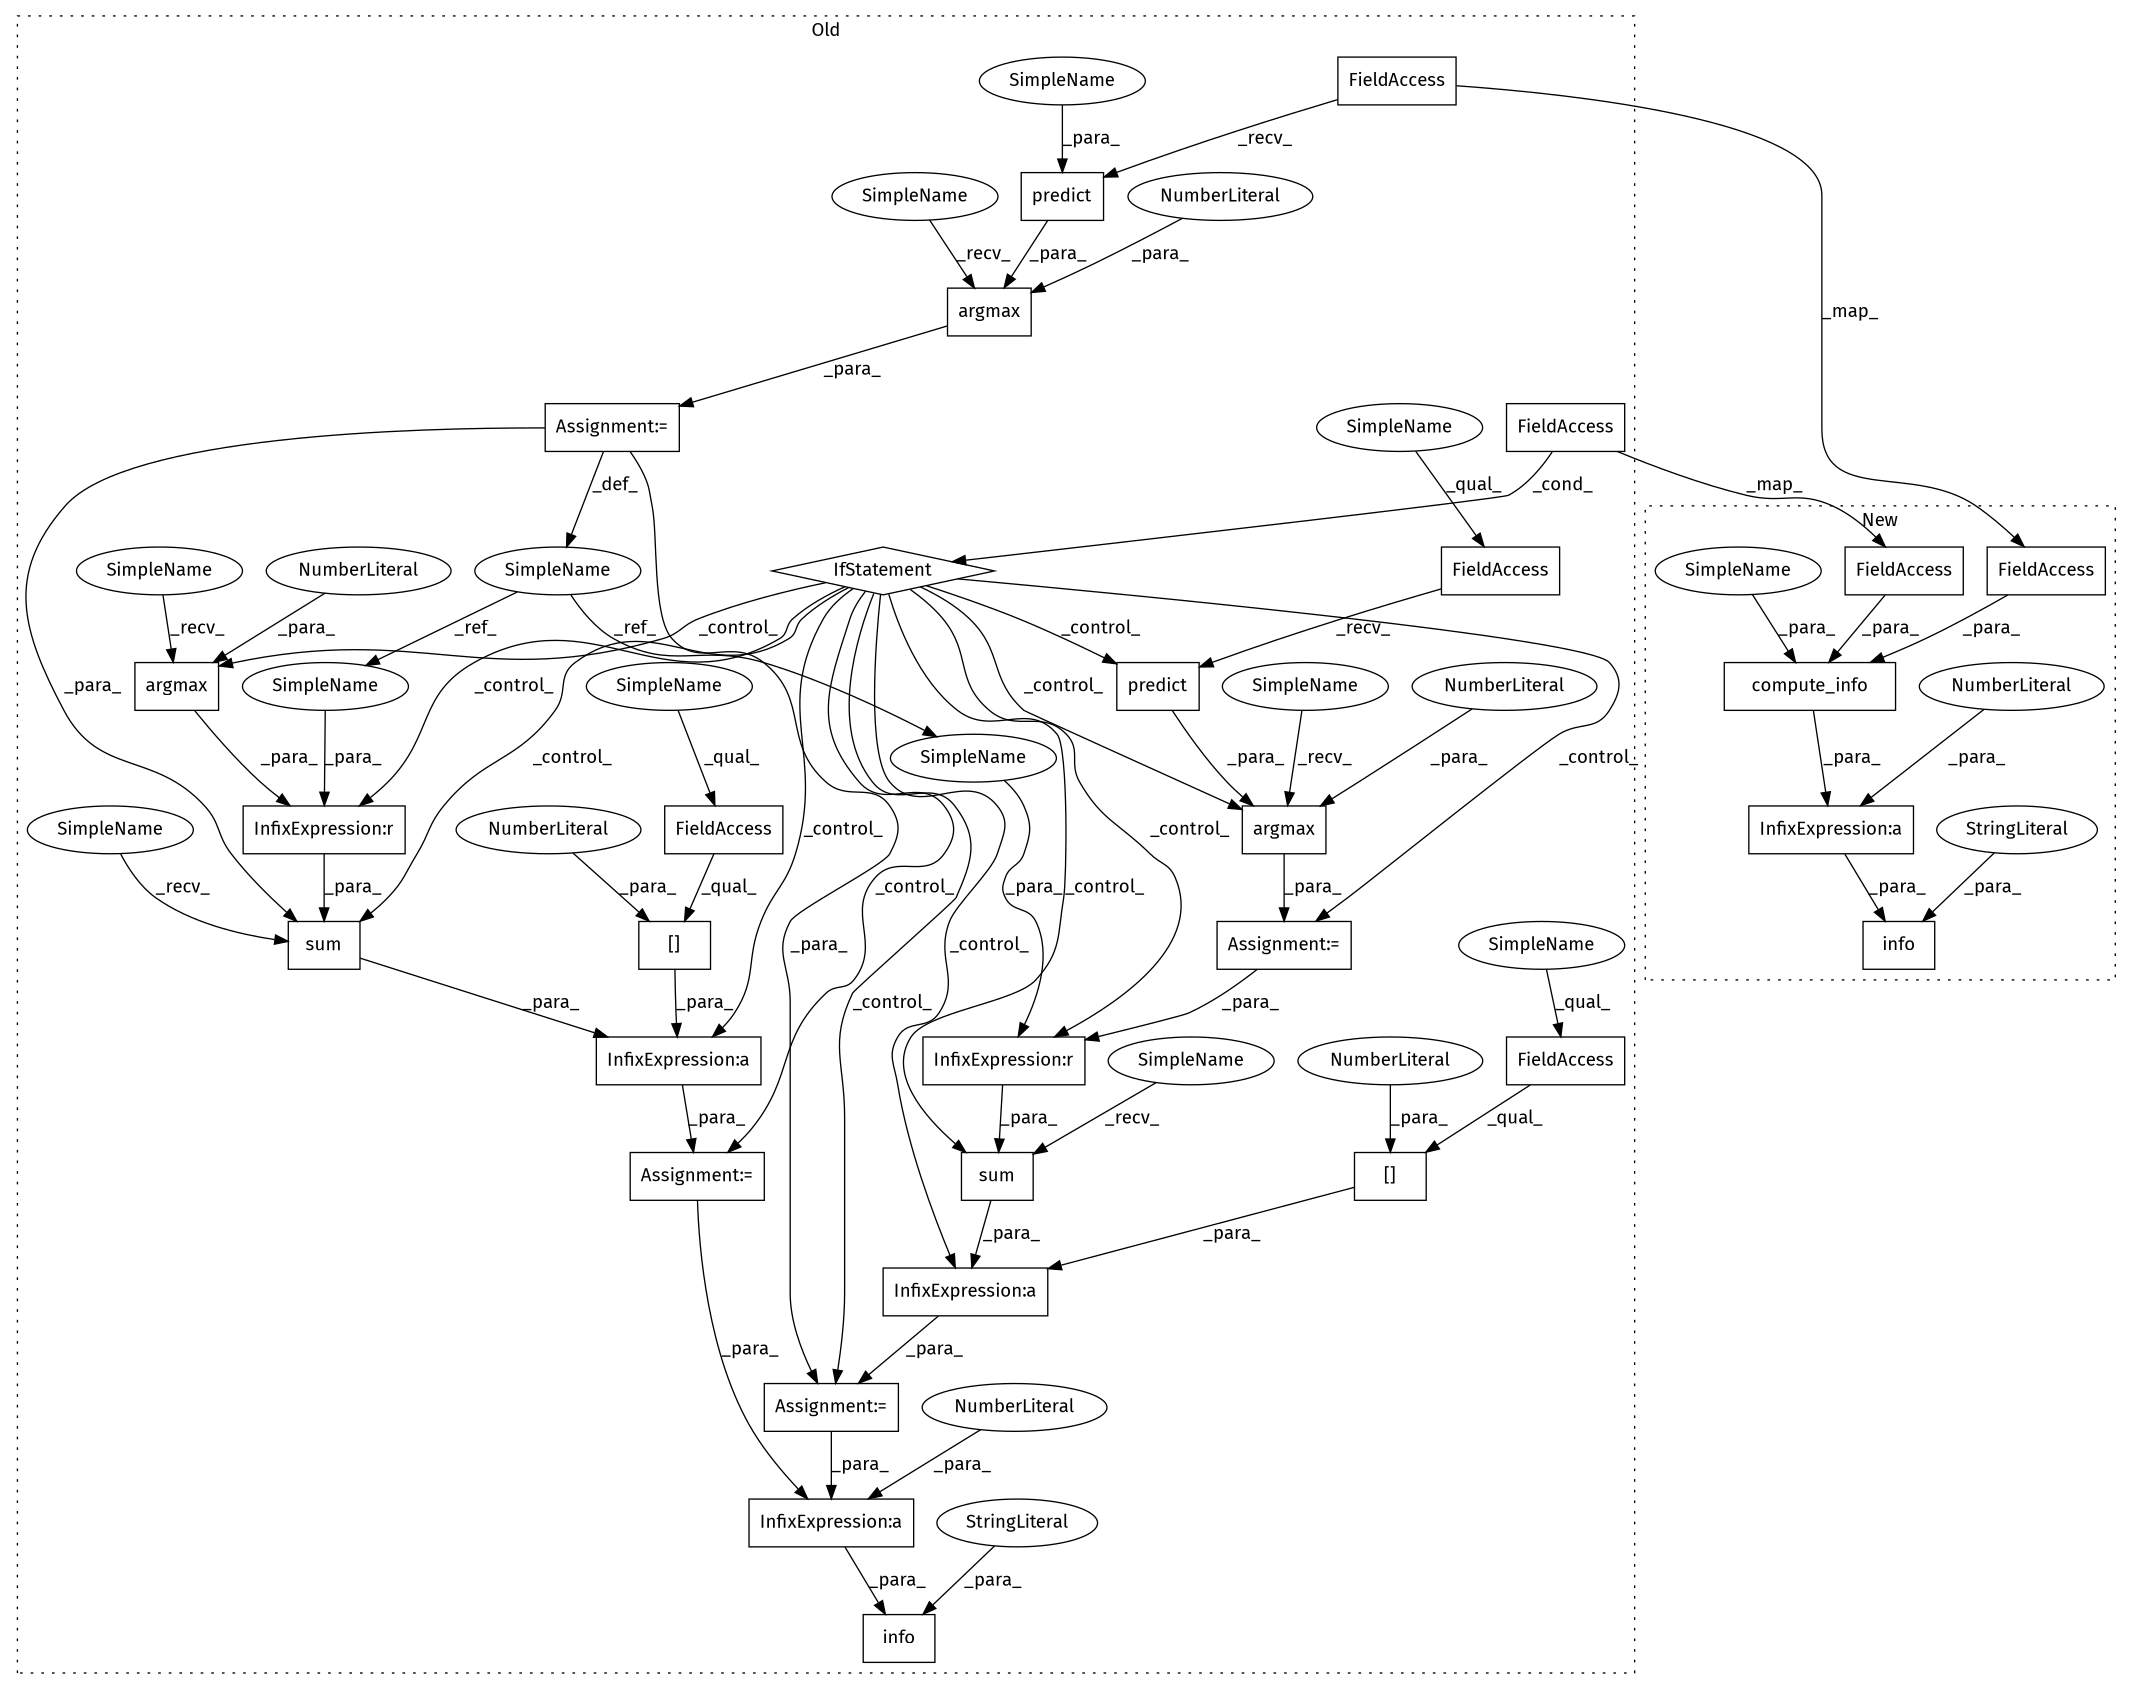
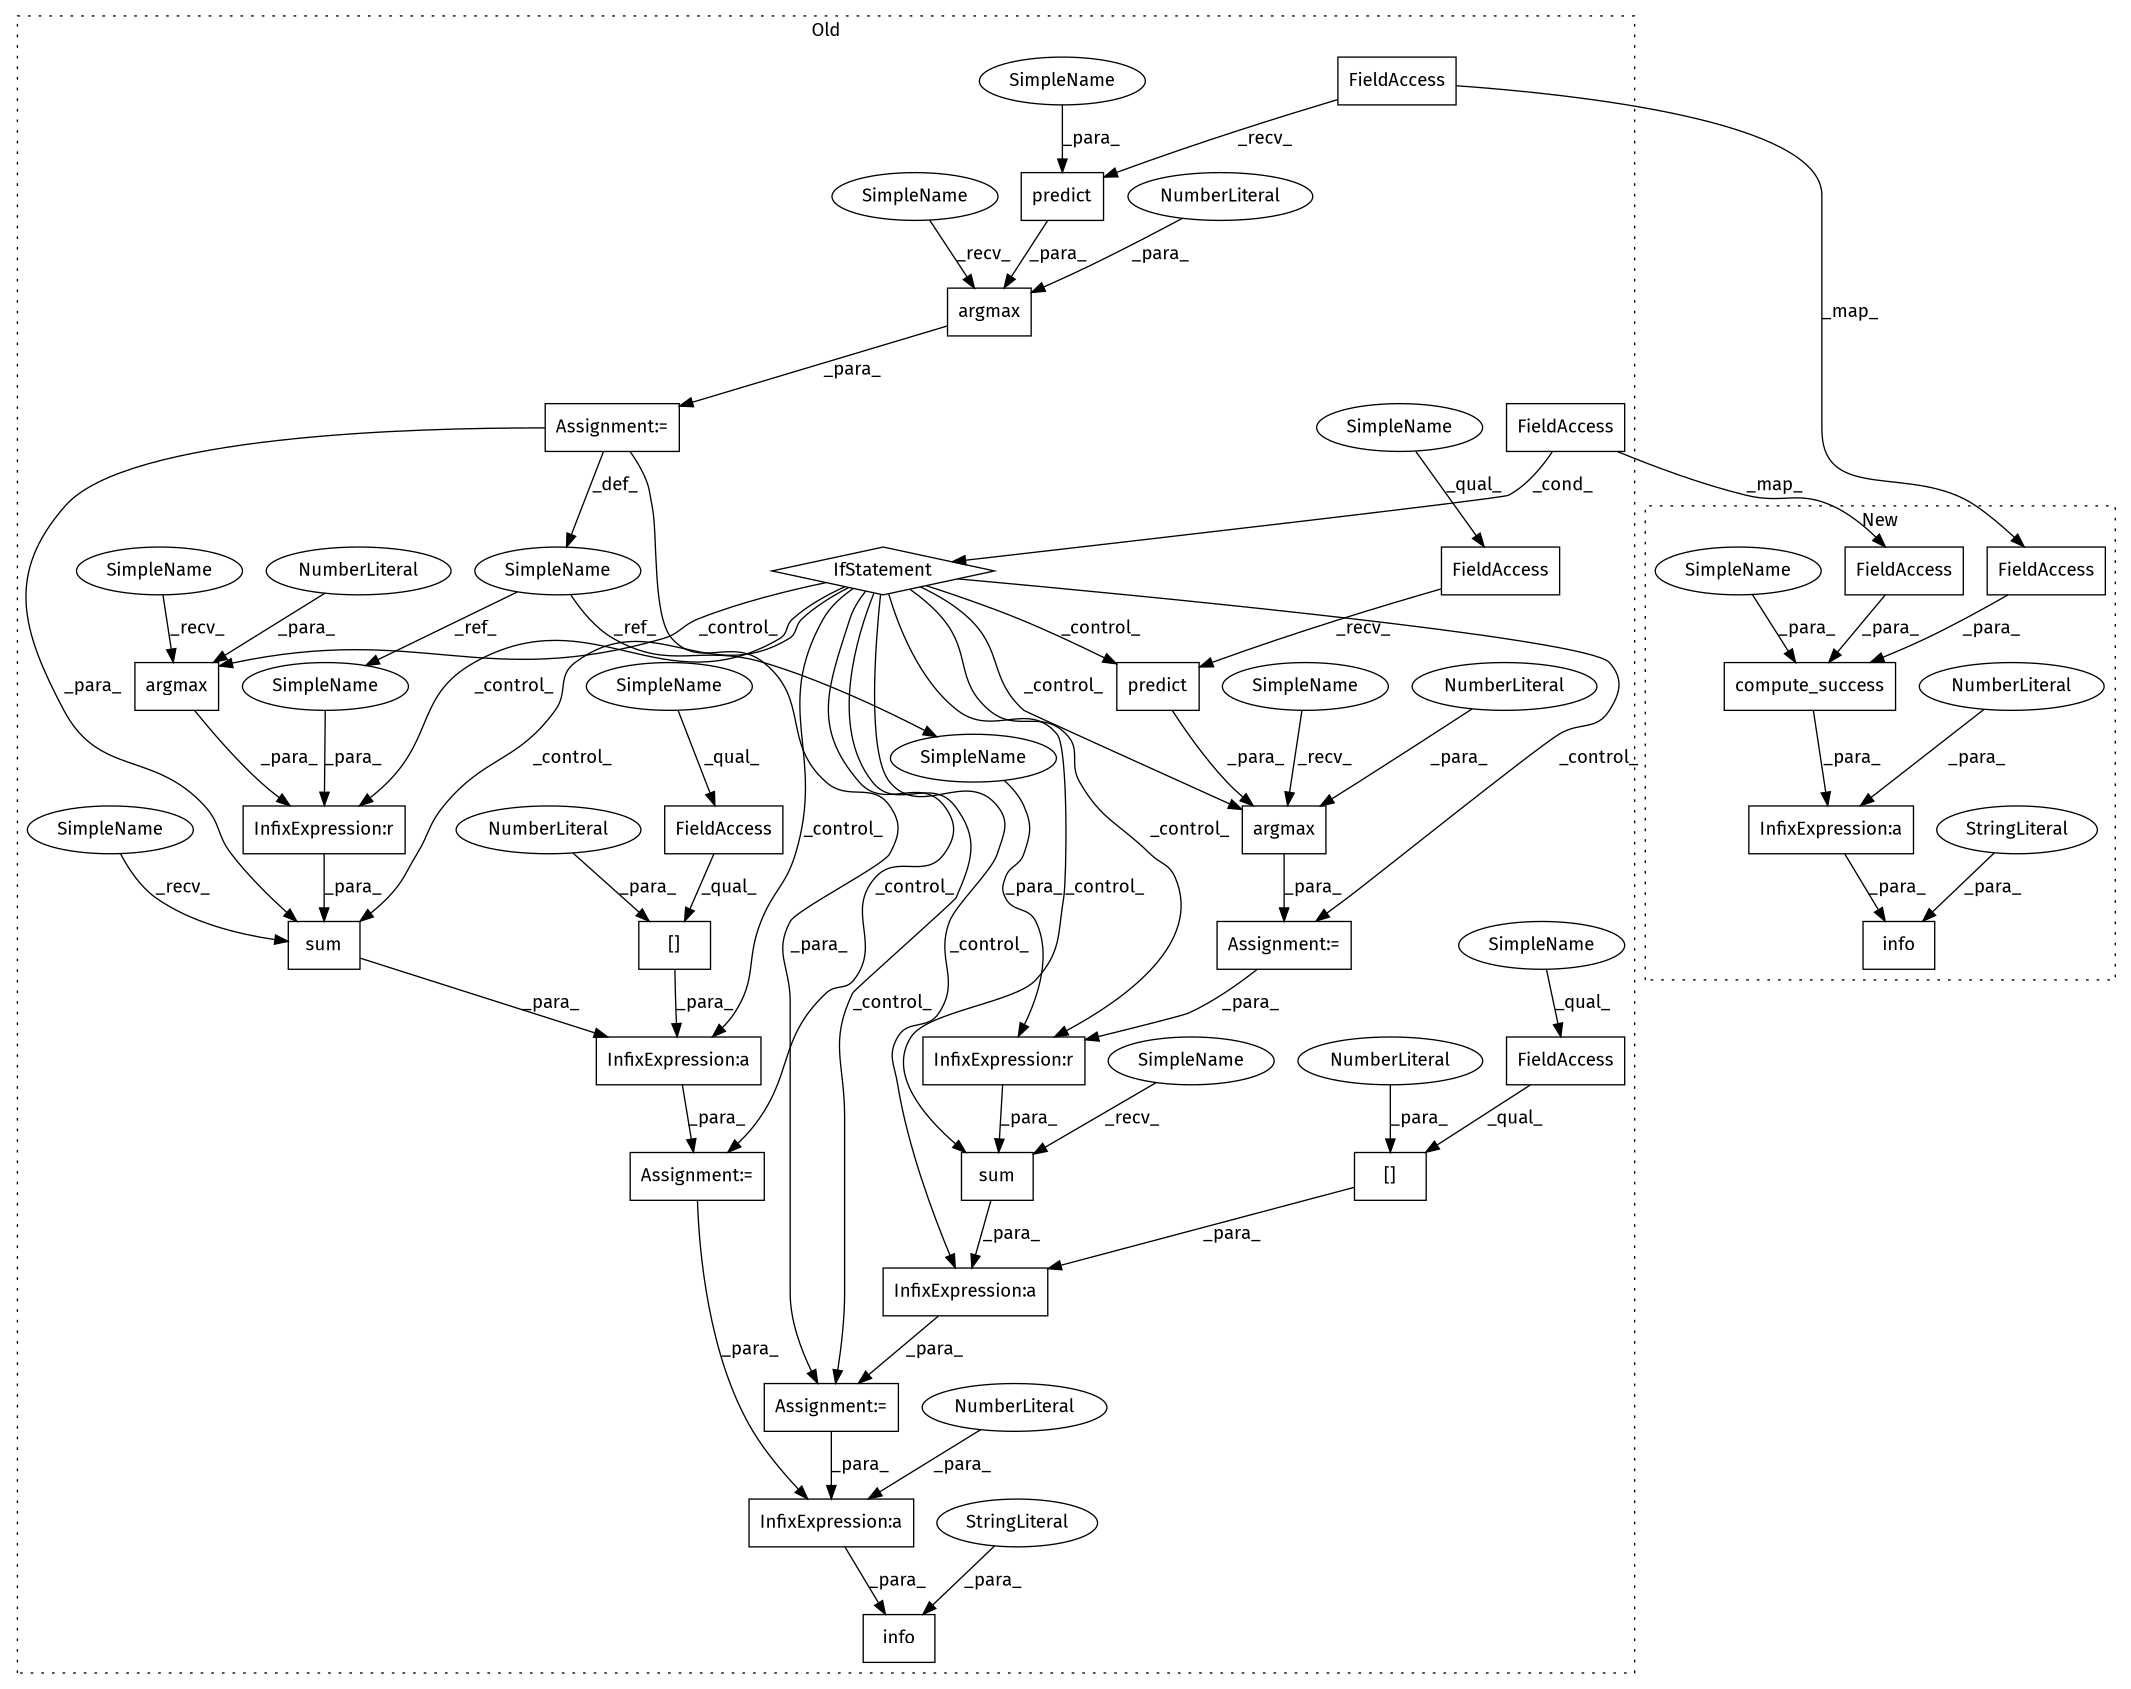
  digraph {
    fontname="Fira Sans"
    node [a=42 l=1 s=13860 shape=box fontname="Fira Sans"]
    edge [fontname="Fira Sans"]
    n1 [a=32 l="5,1" label=info s="13894,13946"]
    n2 [a=45 l=36 label=StringLiteral s=13899 shape=ellipse]
    n3 [a=27 l=3 label="InfixExpression:a" s=13857]
    n4 [a=2 l="12,1" label="[]" s="13860,13873"]
    n5 [a=34 label=NumberLiteral s=13872 shape=ellipse]
    n6 [a=32 l="4,1" label=sum s="13834,13856"]
    n7 [a=27 l=4 label="InfixExpression:r" s=13847]
    n8 [a=32 l="7,1" label=argmax s="13606,13645"]
    n9 [a=34 label=NumberLiteral s=13644 shape=ellipse]
    n10 [a=22 l=11 label=FieldAccess]
    n11 [a=27 l=3 label="InfixExpression:a" s=13726]
    n12 [a=2 l="12,1" label="[]" s="13729,13742"]
    n13 [a=34 label=NumberLiteral s=13741 shape=ellipse]
    n14 [a=27 l=4 label="InfixExpression:r" s=13704]
    n15 [a=22 l=11 label=FieldAccess s=13729]
    n16 [a=25 l="4,2" label=IfStatement s="13652,13669" shape=diamond]
    n17 [a=32 l="8,1" label=predict s="13629,13642"]
    n18 [a=32 l="4,1" label=sum s="13691,13725"]
    n19 [l=9 label=SimpleName s=13590 shape=ellipse]
    n20 [a=7 label="Assignment:=" s=13599]
    n21 [a=7 label="Assignment:=" s=13826]
    n22 [a=7 label="Assignment:=" s=13683]
    n23 [a=22 l=13 label=FieldAccess s=13656]
    n24 [a=22 l=15 label=FieldAccess s=13613]
    n25 [a=32 l="7,1" label=argmax s="13714,13724"]
    n26 [a=34 label=NumberLiteral s=13723 shape=ellipse]
    n27 [a=32 l="7,1" label=argmax s="13778,13813"]
    n28 [a=34 label=NumberLiteral s=13812 shape=ellipse]
    n29 [a=27 l=3 label="InfixExpression:a" s=13939]
    n30 [a=34 l=3 label=NumberLiteral s=13936 shape=ellipse]
    n31 [a=32 l="8,1" label=predict s="13801,13810"]
    n32 [a=22 l=15 label=FieldAccess s=13785]
    n33 [a=7 label="Assignment:=" s=13771]
    n34 [l=4 label=SimpleName s=13785 shape=ellipse]
    n35 [l=5 label=SimpleName shape=ellipse]
    n36 [l=5 label=SimpleName s=13637 shape=ellipse]
    n37 [l=5 label=SimpleName s=13729 shape=ellipse]
    n38 [l=9 label=SimpleName s=13695 shape=ellipse]
    n39 [l=9 label=SimpleName s=13838 shape=ellipse]
    n40 [l=5 label=SimpleName s=13708 shape=ellipse]
    n41 [l=5 label=SimpleName s=13828 shape=ellipse]
    n42 [l=5 label=SimpleName s=13600 shape=ellipse]
    n43 [l=5 label=SimpleName s=13772 shape=ellipse]
    n44 [l=5 label=SimpleName s=13685 shape=ellipse]
-   n45 [a=32 l="16,1" label=compute_info s="13635,13690"]
+   n45 [a=32 l="16,1" label=compute_success s="13635,13690"]
    n46 [a=27 l=3 label="InfixExpression:a" s=13632]
    n47 [a=34 l=3 label=NumberLiteral s=13629 shape=ellipse]
    n48 [a=32 l="5,1" label=info s="13583,13691"]
    n49 [a=45 l=40 label=StringLiteral s=13588 shape=ellipse]
    n50 [a=22 l=13 label=FieldAccess s=13677]
    n51 [a=22 l=15 label=FieldAccess s=13651]
    n52 [l=5 label=SimpleName s=13671 shape=ellipse]
    subgraph cluster_1 {
      label=Old
      style=dotted
      n1
      n2
      n3
      n4
      n5
      n6
      n7
      n8
      n9
      n10
      n11
      n12
      n13
      n14
      n15
      n16
      n17
      n18
      n19
      n20
      n21
      n22
      n23
      n24
      n25
      n26
      n27
      n28
      n29
      n30
      n31
      n32
      n33
      n34
      n35
      n36
      n37
      n38
      n39
      n40
      n41
      n42
      n43
      n44
    }
    subgraph cluster_2 {
      label=New
      style=dotted
      n45
      n46
      n47
      n48
      n49
      n50
      n51
      n52
    }
    n2 -> n1 [label=_para_]
    n3 -> n21 [label=_para_]
    n4 -> n3 [label=_para_]
    n5 -> n4 [label=_para_]
    n6 -> n3 [label=_para_]
    n7 -> n6 [label=_para_]
    n8 -> n20 [label=_para_]
    n9 -> n8 [label=_para_]
    n10 -> n4 [label=_qual_]
    n11 -> n22 [label=_para_]
    n12 -> n11 [label=_para_]
    n13 -> n12 [label=_para_]
    n14 -> n18 [label=_para_]
    n15 -> n12 [label=_qual_]
    n16 -> n3 [label=_control_]
    n16 -> n6 [label=_control_]
    n16 -> n7 [label=_control_]
    n16 -> n11 [label=_control_]
    n16 -> n14 [label=_control_]
    n16 -> n18 [label=_control_]
    n16 -> n21 [label=_control_]
    n16 -> n22 [label=_control_]
    n16 -> n25 [label=_control_]
    n16 -> n27 [label=_control_]
    n16 -> n31 [label=_control_]
    n16 -> n33 [label=_control_]
    n17 -> n8 [label=_para_]
    n18 -> n11 [label=_para_]
    n19 -> n38 [label=_ref_]
    n19 -> n39 [label=_ref_]
    n20 -> n18 [label=_para_]
    n20 -> n19 [label=_def_]
    n20 -> n21 [label=_para_]
    n21 -> n29 [label=_para_]
    n22 -> n29 [label=_para_]
    n23 -> n16 [label=_cond_]
    n23 -> n50 [label=_map_]
    n24 -> n17 [label=_recv_]
    n24 -> n51 [label=_map_]
    n25 -> n14 [label=_para_]
    n26 -> n25 [label=_para_]
    n27 -> n33 [label=_para_]
    n28 -> n27 [label=_para_]
    n29 -> n1 [label=_para_]
    n30 -> n29 [label=_para_]
    n31 -> n27 [label=_para_]
    n32 -> n31 [label=_recv_]
    n33 -> n7 [label=_para_]
    n34 -> n32 [label=_qual_]
    n35 -> n10 [label=_qual_]
    n36 -> n17 [label=_para_]
    n37 -> n15 [label=_qual_]
    n38 -> n14 [label=_para_]
    n39 -> n7 [label=_para_]
    n40 -> n25 [label=_recv_]
    n41 -> n6 [label=_recv_]
    n42 -> n8 [label=_recv_]
    n43 -> n27 [label=_recv_]
    n44 -> n18 [label=_recv_]
    n45 -> n46 [label=_para_]
    n46 -> n48 [label=_para_]
    n47 -> n46 [label=_para_]
    n49 -> n48 [label=_para_]
    n50 -> n45 [label=_para_]
    n51 -> n45 [label=_para_]
    n52 -> n45 [label=_para_]
  }
